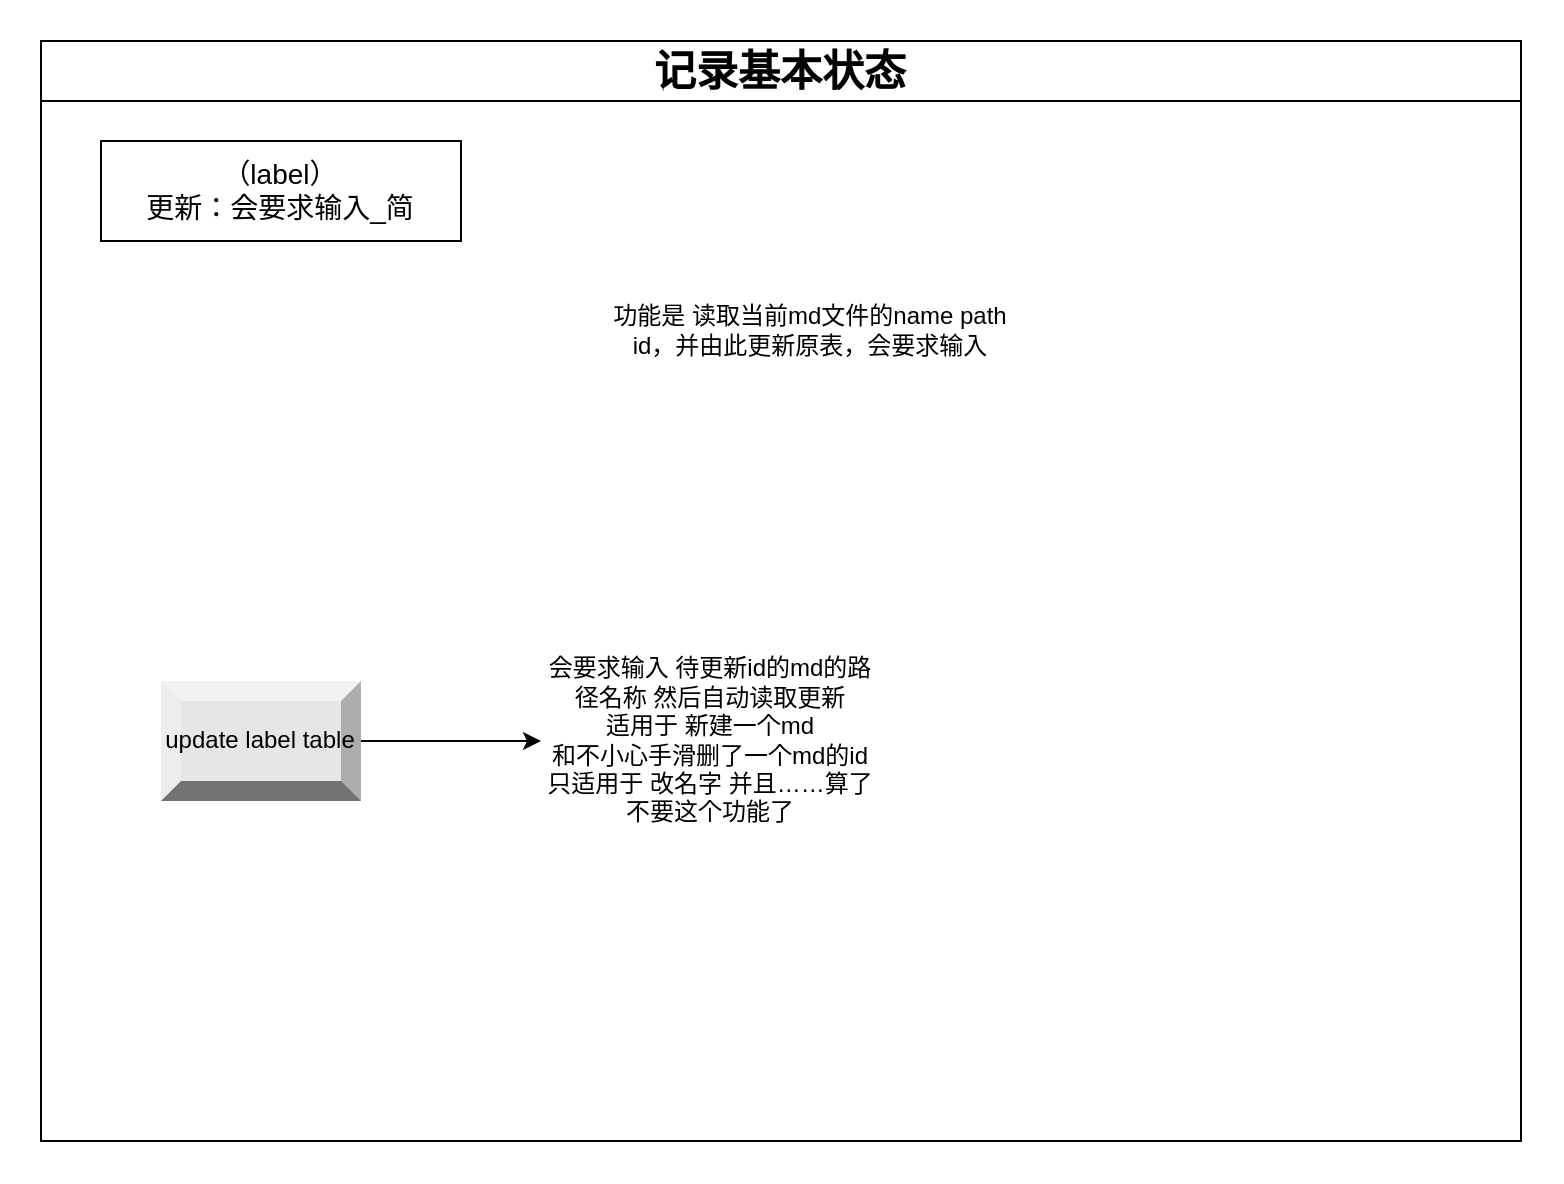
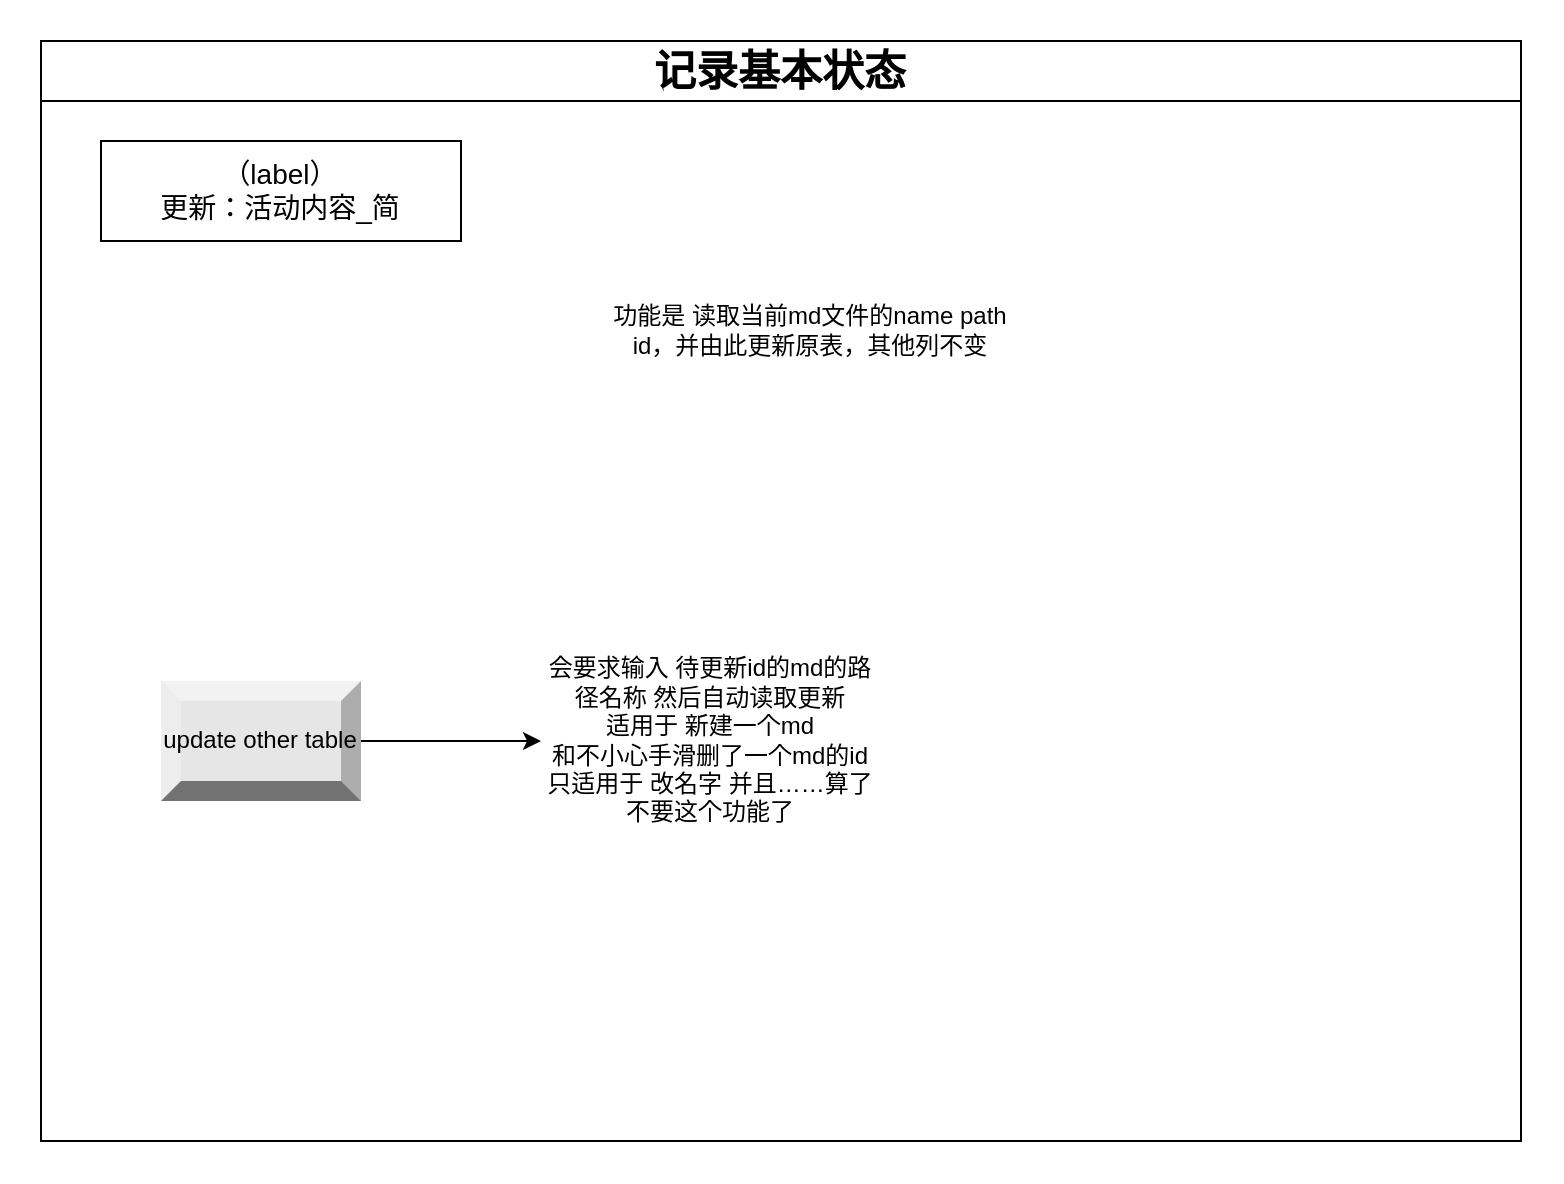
  <mxCell id="0" />
  <mxCell id="1" parent="0" />
  <mxCell id="2" value="&lt;font style=&quot;font-size: 21px;&quot;&gt;记录基本状态&lt;/font&gt;" style="swimlane;whiteSpace=wrap;html=1;startSize=30;" parent="1" vertex="1"><mxGeometry x="20" y="20" width="740" height="550" as="geometry"><mxRectangle x="100" y="-190" width="170" height="40" as="alternateBounds" /></mxGeometry></mxCell>
- <mxCell id="3" value="&lt;font style=&quot;font-size: 14px;&quot;&gt;（label）&lt;br&gt;更新：会要求输入_简&lt;/font&gt;" style="rounded=0;whiteSpace=wrap;html=1;" parent="2" vertex="1"><mxGeometry x="30" y="50" width="180" height="50" as="geometry" /></mxCell>
+ <mxCell id="3" value="&lt;font style=&quot;font-size: 14px;&quot;&gt;（label）&lt;br&gt;更新：活动内容_简&lt;/font&gt;" style="rounded=0;whiteSpace=wrap;html=1;" parent="2" vertex="1"><mxGeometry x="30" y="50" width="180" height="50" as="geometry" /></mxCell>
  <mxCell id="4" style="edgeStyle=orthogonalEdgeStyle;rounded=0;orthogonalLoop=1;jettySize=auto;html=1;entryX=0;entryY=0.5;entryDx=0;entryDy=0;" parent="2" source="5" target="6" edge="1"><mxGeometry relative="1" as="geometry" /></mxCell>
- <mxCell id="5" value="update label table" style="labelPosition=center;verticalLabelPosition=middle;align=center;html=1;shape=mxgraph.basic.shaded_button;dx=10;fillColor=#E6E6E6;strokeColor=none;whiteSpace=wrap;" parent="2" vertex="1"><mxGeometry x="60" y="320" width="100" height="60" as="geometry" /></mxCell>
+ <mxCell id="5" value="update other table" style="labelPosition=center;verticalLabelPosition=middle;align=center;html=1;shape=mxgraph.basic.shaded_button;dx=10;fillColor=#E6E6E6;strokeColor=none;whiteSpace=wrap;" parent="2" vertex="1"><mxGeometry x="60" y="320" width="100" height="60" as="geometry" /></mxCell>
  <mxCell id="6" value="会要求输入 待更新id的md的路径名称 然后自动读取更新&lt;br&gt;适用于 新建一个md&lt;br&gt;和不小心手滑删了一个md的id&lt;br&gt;只适用于 改名字 并且……算了 不要这个功能了" style="text;html=1;strokeColor=none;fillColor=none;align=center;verticalAlign=middle;whiteSpace=wrap;rounded=0;" parent="2" vertex="1"><mxGeometry x="250" y="302.5" width="170" height="95" as="geometry" /></mxCell>
- <mxCell id="7" value="功能是 读取当前md文件的name path id，并由此更新原表，会要求输入" style="text;html=1;strokeColor=none;fillColor=none;align=center;verticalAlign=middle;whiteSpace=wrap;rounded=0;" vertex="1" parent="2"><mxGeometry x="280" y="130" width="210" height="30" as="geometry" /></mxCell>
+ <mxCell id="7" value="功能是 读取当前md文件的name path id，并由此更新原表，其他列不变" style="text;html=1;strokeColor=none;fillColor=none;align=center;verticalAlign=middle;whiteSpace=wrap;rounded=0;" vertex="1" parent="2"><mxGeometry x="280" y="130" width="210" height="30" as="geometry" /></mxCell>
